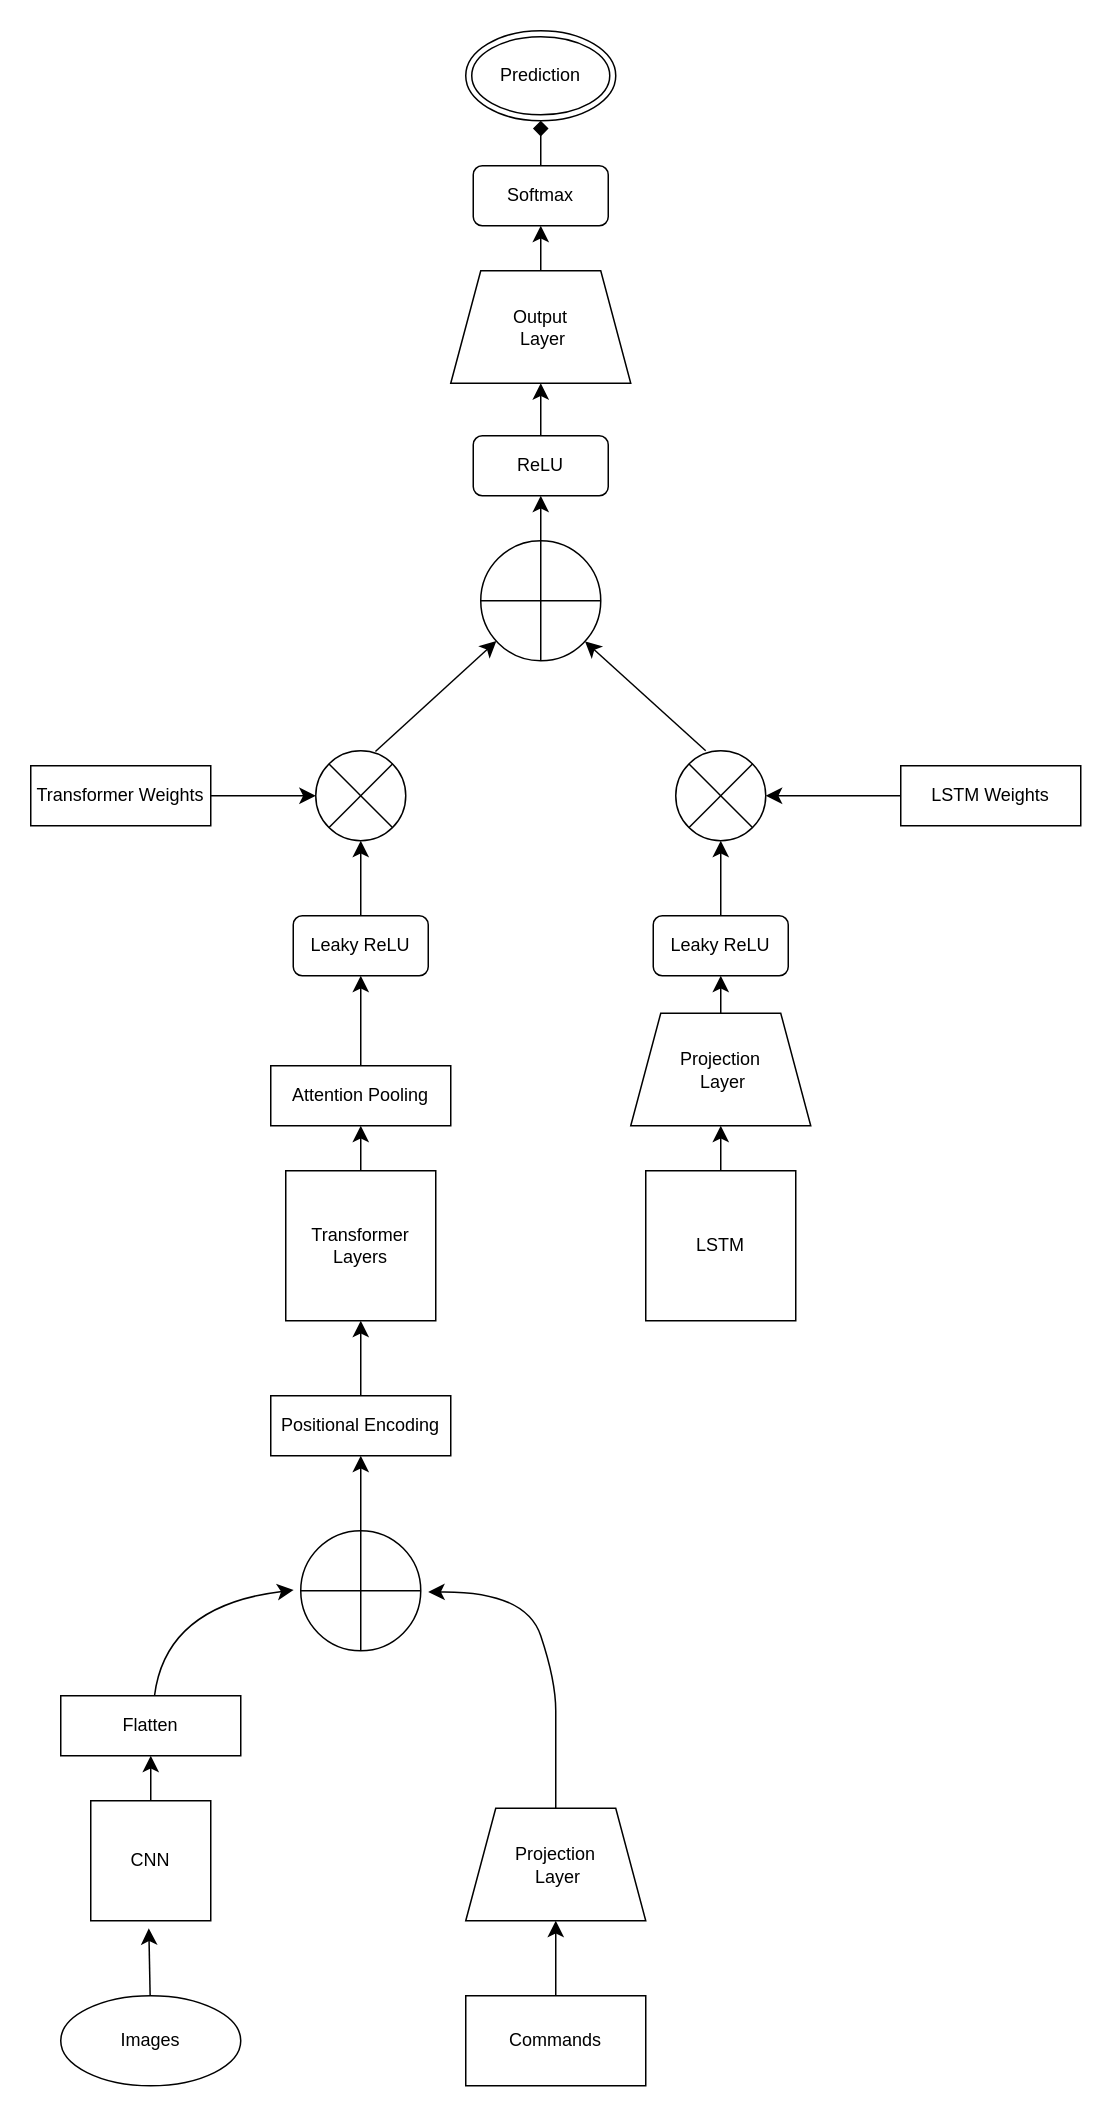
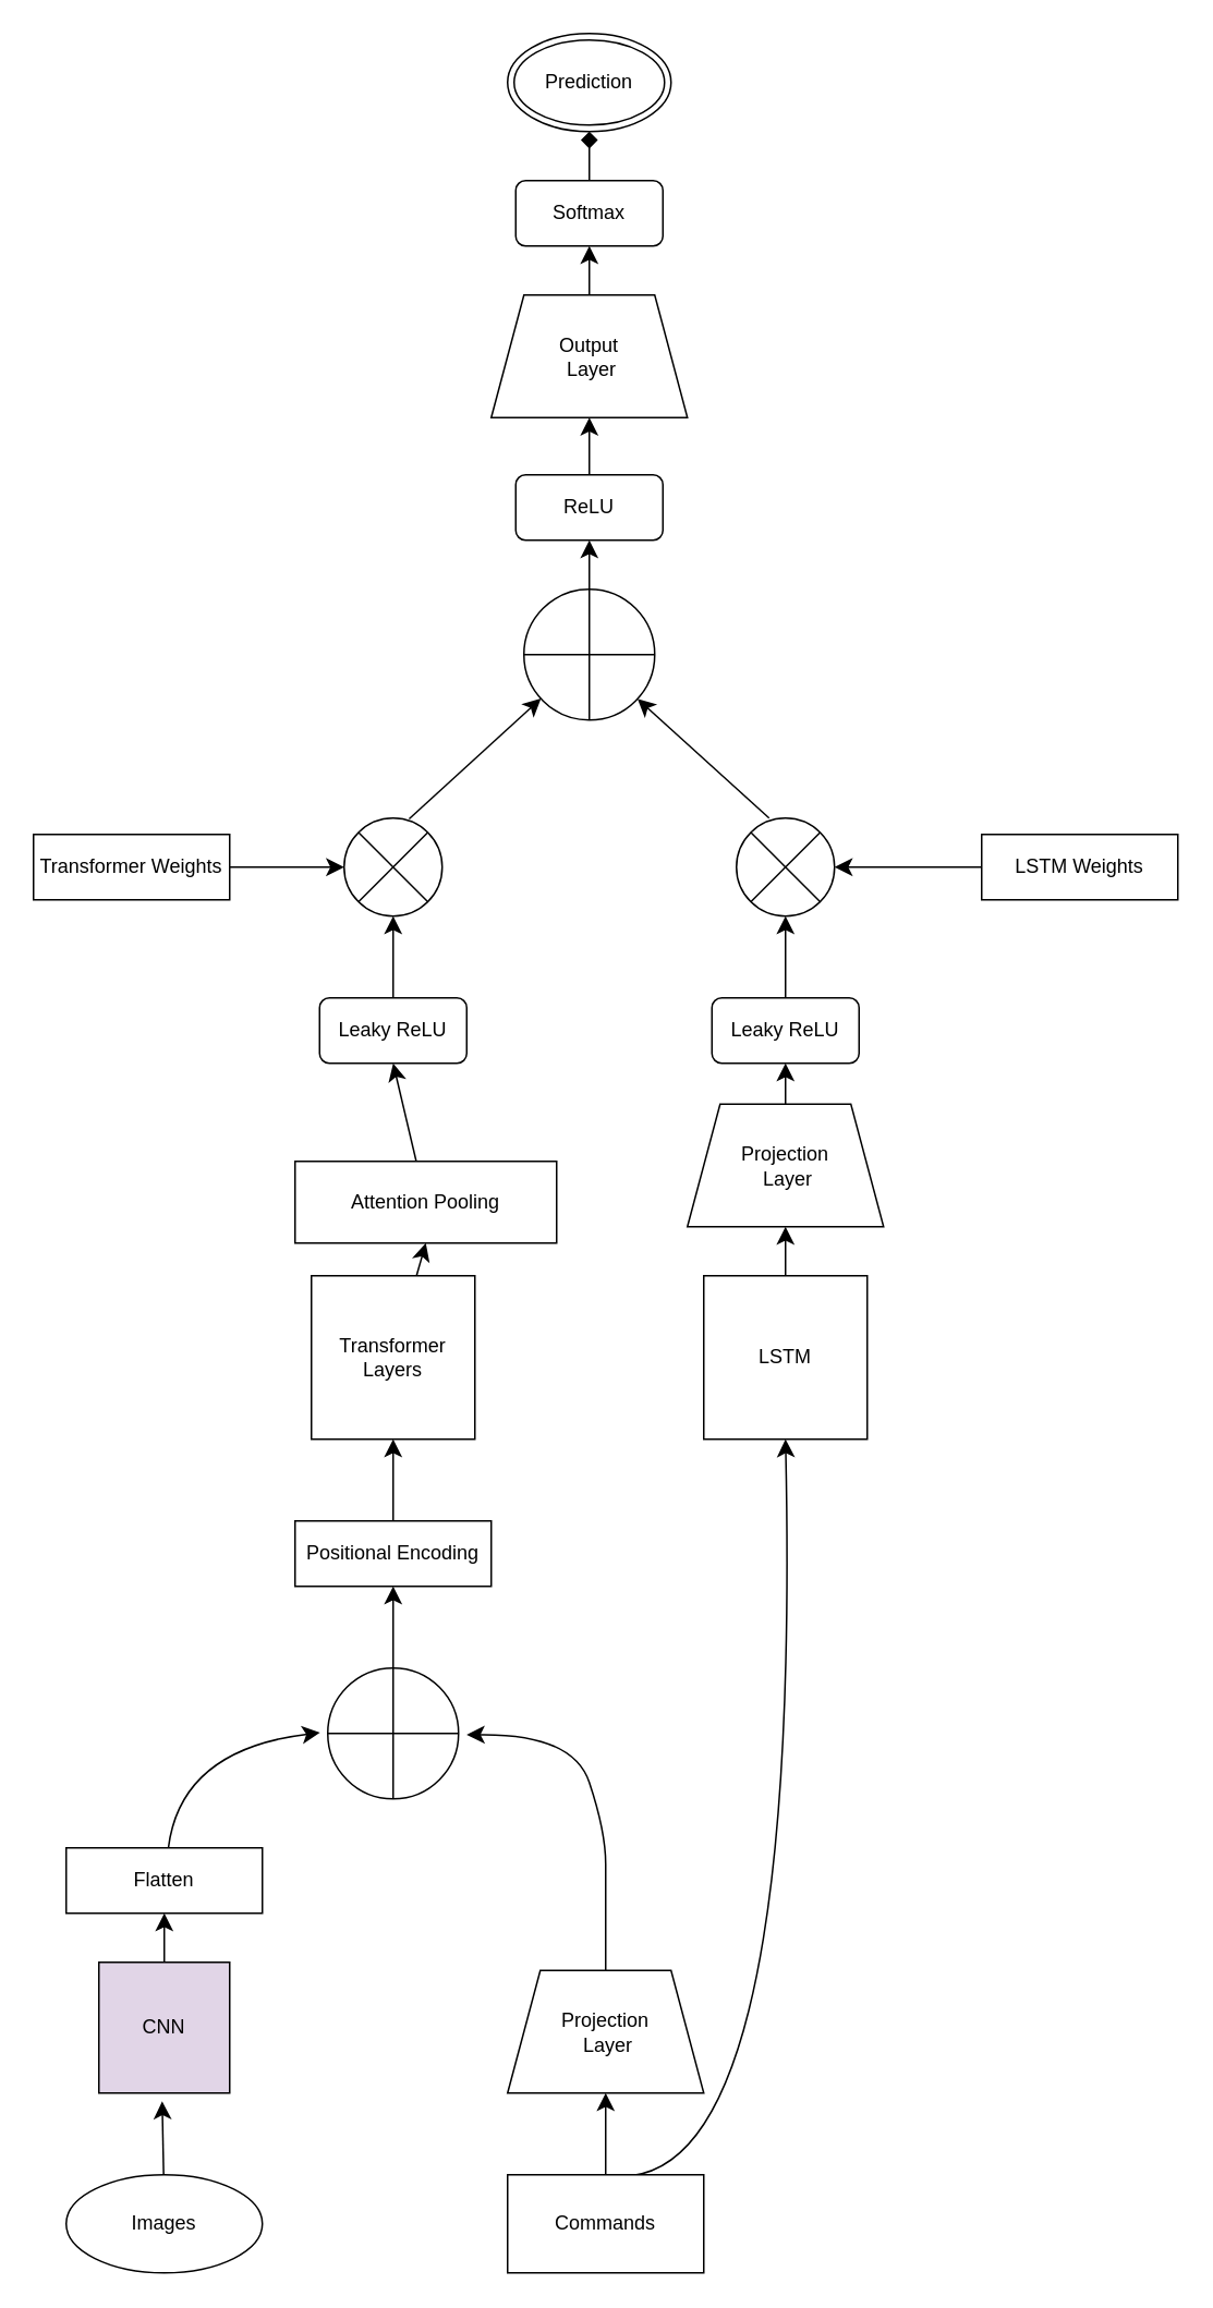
  <mxCell id="0" />
  <mxCell id="1" parent="0" />
  <mxCell id="2" value="Images" style="ellipse;whiteSpace=wrap;html=1;" vertex="1" parent="1"><mxGeometry x="40" y="1330" width="120" height="60" as="geometry" /></mxCell>
  <mxCell id="3" style="edgeStyle=none;curved=1;rounded=0;orthogonalLoop=1;jettySize=auto;html=1;entryX=0.5;entryY=1;entryDx=0;entryDy=0;fontSize=12;startSize=8;endSize=8;" edge="1" parent="1" source="5" target="20"><mxGeometry relative="1" as="geometry"><mxPoint x="370" y="1280" as="targetPoint" /></mxGeometry></mxCell>
+ <mxCell id="4" style="edgeStyle=none;curved=1;rounded=0;orthogonalLoop=1;jettySize=auto;html=1;entryX=0.5;entryY=1;entryDx=0;entryDy=0;fontSize=12;startSize=8;endSize=8;exitX=0.5;exitY=0;exitDx=0;exitDy=0;" edge="1" parent="1" source="5" target="24"><mxGeometry relative="1" as="geometry"><Array as="points"><mxPoint x="490" y="1350" /></Array></mxGeometry></mxCell>
  <mxCell id="5" value="Commands" style="rounded=0;whiteSpace=wrap;html=1;" vertex="1" parent="1"><mxGeometry x="310" y="1330" width="120" height="60" as="geometry" /></mxCell>
  <mxCell id="6" value="" style="edgeStyle=none;curved=1;rounded=0;orthogonalLoop=1;jettySize=auto;html=1;fontSize=12;startSize=8;endSize=8;" edge="1" parent="1" source="7" target="9"><mxGeometry relative="1" as="geometry" /></mxCell>
- <mxCell id="7" value="CNN" style="whiteSpace=wrap;html=1;aspect=fixed;" vertex="1" parent="1"><mxGeometry x="60" y="1200" width="80" height="80" as="geometry" /></mxCell>
+ <mxCell id="7" value="CNN" style="whiteSpace=wrap;html=1;aspect=fixed;fillColor=#e1d5e7;" vertex="1" parent="1"><mxGeometry x="60" y="1200" width="80" height="80" as="geometry" /></mxCell>
  <mxCell id="8" style="edgeStyle=none;curved=1;rounded=0;orthogonalLoop=1;jettySize=auto;html=1;entryX=0.484;entryY=1.063;entryDx=0;entryDy=0;entryPerimeter=0;fontSize=12;startSize=8;endSize=8;" edge="1" parent="1" source="2" target="7"><mxGeometry relative="1" as="geometry" /></mxCell>
  <mxCell id="9" value="Flatten" style="whiteSpace=wrap;html=1;" vertex="1" parent="1"><mxGeometry x="40" y="1130" width="120" height="40" as="geometry" /></mxCell>
  <mxCell id="10" style="edgeStyle=none;curved=1;rounded=0;orthogonalLoop=1;jettySize=auto;html=1;entryX=0.5;entryY=1;entryDx=0;entryDy=0;fontSize=12;startSize=8;endSize=8;" edge="1" parent="1" source="11" target="15"><mxGeometry relative="1" as="geometry"><mxPoint x="240" y="980" as="targetPoint" /></mxGeometry></mxCell>
  <mxCell id="11" value="" style="shape=orEllipse;perimeter=ellipsePerimeter;whiteSpace=wrap;html=1;backgroundOutline=1;" vertex="1" parent="1"><mxGeometry x="200" y="1020" width="80" height="80" as="geometry" /></mxCell>
  <mxCell id="12" style="edgeStyle=none;curved=1;rounded=0;orthogonalLoop=1;jettySize=auto;html=1;entryX=-0.059;entryY=0.494;entryDx=0;entryDy=0;entryPerimeter=0;fontSize=12;startSize=8;endSize=8;" edge="1" parent="1" source="9" target="11"><mxGeometry relative="1" as="geometry"><Array as="points"><mxPoint x="110" y="1070" /></Array></mxGeometry></mxCell>
  <mxCell id="13" style="edgeStyle=none;curved=1;rounded=0;orthogonalLoop=1;jettySize=auto;html=1;entryX=1.062;entryY=0.511;entryDx=0;entryDy=0;entryPerimeter=0;fontSize=12;startSize=8;endSize=8;exitX=0.5;exitY=0;exitDx=0;exitDy=0;" edge="1" parent="1" source="20" target="11"><mxGeometry relative="1" as="geometry"><mxPoint x="370" y="1200" as="sourcePoint" /><Array as="points"><mxPoint x="370" y="1160" /><mxPoint x="370" y="1120" /><mxPoint x="350" y="1060" /></Array></mxGeometry></mxCell>
  <mxCell id="14" style="edgeStyle=none;curved=1;rounded=0;orthogonalLoop=1;jettySize=auto;html=1;entryX=0.5;entryY=1;entryDx=0;entryDy=0;fontSize=12;startSize=8;endSize=8;" edge="1" parent="1" source="15" target="17"><mxGeometry relative="1" as="geometry" /></mxCell>
  <mxCell id="15" value="Positional Encoding" style="whiteSpace=wrap;html=1;" vertex="1" parent="1"><mxGeometry x="180" y="930" width="120" height="40" as="geometry" /></mxCell>
  <mxCell id="16" style="edgeStyle=none;curved=1;rounded=0;orthogonalLoop=1;jettySize=auto;html=1;entryX=0.5;entryY=1;entryDx=0;entryDy=0;fontSize=12;startSize=8;endSize=8;" edge="1" parent="1" source="17" target="19"><mxGeometry relative="1" as="geometry" /></mxCell>
  <mxCell id="17" value="Transformer Layers" style="whiteSpace=wrap;html=1;aspect=fixed;" vertex="1" parent="1"><mxGeometry x="190" y="780" width="100" height="100" as="geometry" /></mxCell>
  <mxCell id="18" style="edgeStyle=none;curved=1;rounded=0;orthogonalLoop=1;jettySize=auto;html=1;entryX=0.5;entryY=1;entryDx=0;entryDy=0;fontSize=12;startSize=8;endSize=8;" edge="1" parent="1" source="19" target="22"><mxGeometry relative="1" as="geometry" /></mxCell>
- <mxCell id="19" value="Attention Pooling" style="whiteSpace=wrap;html=1;" vertex="1" parent="1"><mxGeometry x="180" y="710" width="120" height="40" as="geometry" /></mxCell>
+ <mxCell id="19" value="Attention Pooling" style="whiteSpace=wrap;html=1;" vertex="1" parent="1"><mxGeometry x="180" y="710" width="160" height="50" as="geometry" /></mxCell>
  <mxCell id="20" value="Projection&lt;div&gt;&amp;nbsp;Layer&lt;/div&gt;" style="shape=trapezoid;perimeter=trapezoidPerimeter;whiteSpace=wrap;html=1;fixedSize=1;" vertex="1" parent="1"><mxGeometry x="310" y="1205" width="120" height="75" as="geometry" /></mxCell>
  <mxCell id="21" style="edgeStyle=none;curved=1;rounded=0;orthogonalLoop=1;jettySize=auto;html=1;entryX=0.5;entryY=1;entryDx=0;entryDy=0;fontSize=12;startSize=8;endSize=8;" edge="1" parent="1" source="22" target="34"><mxGeometry relative="1" as="geometry" /></mxCell>
  <mxCell id="22" value="Leaky ReLU" style="rounded=1;whiteSpace=wrap;html=1;" vertex="1" parent="1"><mxGeometry x="195" y="610" width="90" height="40" as="geometry" /></mxCell>
  <mxCell id="23" style="edgeStyle=none;curved=1;rounded=0;orthogonalLoop=1;jettySize=auto;html=1;entryX=0.5;entryY=1;entryDx=0;entryDy=0;fontSize=12;startSize=8;endSize=8;" edge="1" parent="1" source="24" target="26"><mxGeometry relative="1" as="geometry" /></mxCell>
  <mxCell id="24" value="LSTM" style="whiteSpace=wrap;html=1;aspect=fixed;" vertex="1" parent="1"><mxGeometry x="430" y="780" width="100" height="100" as="geometry" /></mxCell>
  <mxCell id="25" style="edgeStyle=none;curved=1;rounded=0;orthogonalLoop=1;jettySize=auto;html=1;entryX=0.5;entryY=1;entryDx=0;entryDy=0;fontSize=12;startSize=8;endSize=8;" edge="1" parent="1" source="26" target="28"><mxGeometry relative="1" as="geometry" /></mxCell>
  <mxCell id="26" value="Projection&lt;div&gt;&amp;nbsp;Layer&lt;/div&gt;" style="shape=trapezoid;perimeter=trapezoidPerimeter;whiteSpace=wrap;html=1;fixedSize=1;" vertex="1" parent="1"><mxGeometry x="420" y="675" width="120" height="75" as="geometry" /></mxCell>
  <mxCell id="27" style="edgeStyle=none;curved=1;rounded=0;orthogonalLoop=1;jettySize=auto;html=1;entryX=0.5;entryY=1;entryDx=0;entryDy=0;fontSize=12;startSize=8;endSize=8;" edge="1" parent="1" source="28" target="36"><mxGeometry relative="1" as="geometry" /></mxCell>
  <mxCell id="28" value="Leaky ReLU" style="rounded=1;whiteSpace=wrap;html=1;" vertex="1" parent="1"><mxGeometry x="435" y="610" width="90" height="40" as="geometry" /></mxCell>
  <mxCell id="29" style="edgeStyle=none;curved=1;rounded=0;orthogonalLoop=1;jettySize=auto;html=1;entryX=0;entryY=0.5;entryDx=0;entryDy=0;fontSize=12;startSize=8;endSize=8;" edge="1" parent="1" source="30" target="34"><mxGeometry relative="1" as="geometry" /></mxCell>
  <mxCell id="30" value="Transformer Weights" style="whiteSpace=wrap;html=1;" vertex="1" parent="1"><mxGeometry x="20" y="510" width="120" height="40" as="geometry" /></mxCell>
  <mxCell id="31" style="edgeStyle=none;curved=1;rounded=0;orthogonalLoop=1;jettySize=auto;html=1;entryX=1;entryY=0.5;entryDx=0;entryDy=0;fontSize=12;startSize=8;endSize=8;" edge="1" parent="1" source="32" target="36"><mxGeometry relative="1" as="geometry" /></mxCell>
  <mxCell id="32" value="LSTM Weights" style="whiteSpace=wrap;html=1;" vertex="1" parent="1"><mxGeometry x="600" y="510" width="120" height="40" as="geometry" /></mxCell>
  <mxCell id="33" style="edgeStyle=none;curved=1;rounded=0;orthogonalLoop=1;jettySize=auto;html=1;fontSize=12;startSize=8;endSize=8;exitX=0.663;exitY=0.009;exitDx=0;exitDy=0;exitPerimeter=0;" edge="1" parent="1" source="34" target="38"><mxGeometry relative="1" as="geometry" /></mxCell>
  <mxCell id="34" value="" style="shape=sumEllipse;perimeter=ellipsePerimeter;whiteSpace=wrap;html=1;backgroundOutline=1;" vertex="1" parent="1"><mxGeometry x="210" y="500" width="60" height="60" as="geometry" /></mxCell>
  <mxCell id="35" style="edgeStyle=none;curved=1;rounded=0;orthogonalLoop=1;jettySize=auto;html=1;fontSize=12;startSize=8;endSize=8;exitX=0.333;exitY=0;exitDx=0;exitDy=0;exitPerimeter=0;" edge="1" parent="1" source="36" target="38"><mxGeometry relative="1" as="geometry" /></mxCell>
  <mxCell id="36" value="" style="shape=sumEllipse;perimeter=ellipsePerimeter;whiteSpace=wrap;html=1;backgroundOutline=1;" vertex="1" parent="1"><mxGeometry x="450" y="500" width="60" height="60" as="geometry" /></mxCell>
  <mxCell id="37" style="edgeStyle=none;curved=1;rounded=0;orthogonalLoop=1;jettySize=auto;html=1;entryX=0.5;entryY=1;entryDx=0;entryDy=0;fontSize=12;startSize=8;endSize=8;" edge="1" parent="1" source="38" target="40"><mxGeometry relative="1" as="geometry" /></mxCell>
  <mxCell id="38" value="" style="shape=orEllipse;perimeter=ellipsePerimeter;whiteSpace=wrap;html=1;backgroundOutline=1;" vertex="1" parent="1"><mxGeometry x="320" y="360" width="80" height="80" as="geometry" /></mxCell>
  <mxCell id="39" style="edgeStyle=none;curved=1;rounded=0;orthogonalLoop=1;jettySize=auto;html=1;entryX=0.5;entryY=1;entryDx=0;entryDy=0;fontSize=12;startSize=8;endSize=8;" edge="1" parent="1" source="40" target="42"><mxGeometry relative="1" as="geometry" /></mxCell>
  <mxCell id="40" value="ReLU" style="rounded=1;whiteSpace=wrap;html=1;" vertex="1" parent="1"><mxGeometry x="315" y="290" width="90" height="40" as="geometry" /></mxCell>
  <mxCell id="41" style="edgeStyle=none;curved=1;rounded=0;orthogonalLoop=1;jettySize=auto;html=1;entryX=0.5;entryY=1;entryDx=0;entryDy=0;fontSize=12;startSize=8;endSize=8;" edge="1" parent="1" source="42" target="44"><mxGeometry relative="1" as="geometry" /></mxCell>
  <mxCell id="42" value="Output&lt;br&gt;&lt;div&gt;&amp;nbsp;Layer&lt;/div&gt;" style="shape=trapezoid;perimeter=trapezoidPerimeter;whiteSpace=wrap;html=1;fixedSize=1;" vertex="1" parent="1"><mxGeometry x="300" y="180" width="120" height="75" as="geometry" /></mxCell>
  <mxCell id="43" style="edgeStyle=none;curved=1;rounded=0;orthogonalLoop=1;jettySize=auto;html=1;entryX=0.5;entryY=1;entryDx=0;entryDy=0;fontSize=12;startSize=8;endSize=8;endArrow=diamond;" edge="1" parent="1" source="44" target="45"><mxGeometry relative="1" as="geometry" /></mxCell>
  <mxCell id="44" value="Softmax" style="rounded=1;whiteSpace=wrap;html=1;" vertex="1" parent="1"><mxGeometry x="315" y="110" width="90" height="40" as="geometry" /></mxCell>
  <mxCell id="45" value="Prediction" style="ellipse;shape=doubleEllipse;whiteSpace=wrap;html=1;" vertex="1" parent="1"><mxGeometry x="310" y="20" width="100" height="60" as="geometry" /></mxCell>
